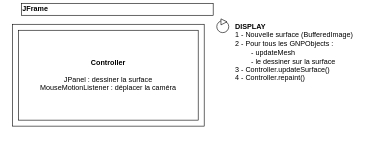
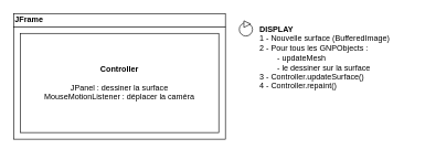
  <mxCell id="0" />
  <mxCell id="1" parent="0" />
- <mxCell id="2" value="&lt;b&gt;JFrame&lt;/b&gt;" style="rounded=0;whiteSpace=wrap;html=1;align=left;" vertex="1" parent="1"><mxGeometry x="35" y="5" width="320" height="20" as="geometry" /></mxCell>
+ <mxCell id="2" value="&lt;b&gt;JFrame&lt;/b&gt;" style="rounded=0;whiteSpace=wrap;html=1;align=left;" vertex="1" parent="1"><mxGeometry x="20" y="20" width="320" height="20" as="geometry" /></mxCell>
  <mxCell id="3" value="" style="rounded=0;whiteSpace=wrap;html=1;" vertex="1" parent="1"><mxGeometry x="20" y="40" width="320" height="170" as="geometry" /></mxCell>
  <mxCell id="4" value="&lt;b&gt;Controller&lt;/b&gt;&lt;div&gt;&lt;br&gt;&lt;/div&gt;&lt;div&gt;JPanel : dessiner la surface&lt;/div&gt;&lt;div&gt;MouseMotionListener : déplacer la caméra&lt;/div&gt;" style="rounded=0;whiteSpace=wrap;html=1;" vertex="1" parent="1"><mxGeometry x="30" y="50" width="300" height="150" as="geometry" /></mxCell>
  <mxCell id="5" value="&lt;b&gt;DISPLAY&lt;/b&gt;&lt;div&gt;1 - Nouvelle surface (BufferedImage)&lt;div&gt;2 - Pour tous les GNPObjects :&lt;/div&gt;&lt;div&gt;&lt;span style=&quot;white-space: pre;&quot;&gt;&#09;&lt;/span&gt;- updateMesh&lt;br&gt;&lt;/div&gt;&lt;div&gt;&lt;span style=&quot;white-space: pre;&quot;&gt;&#09;&lt;/span&gt;- le dessiner sur la surface&lt;br&gt;&lt;/div&gt;&lt;div&gt;3 - Controller.updateSurface()&lt;/div&gt;&lt;div&gt;4 - Controller.repaint()&lt;/div&gt;&lt;/div&gt;" style="text;html=1;align=left;verticalAlign=top;whiteSpace=wrap;rounded=0;" vertex="1" parent="1"><mxGeometry x="390" y="30" width="230" height="190" as="geometry" /></mxCell>
  <mxCell id="6" value="" style="ellipse;whiteSpace=wrap;html=1;aspect=fixed;" vertex="1" parent="1"><mxGeometry x="361" y="34" width="20" height="20" as="geometry" /></mxCell>
  <mxCell id="7" value="" style="triangle;whiteSpace=wrap;html=1;" vertex="1" parent="1"><mxGeometry x="368" y="31" width="10" height="10" as="geometry" /></mxCell>
